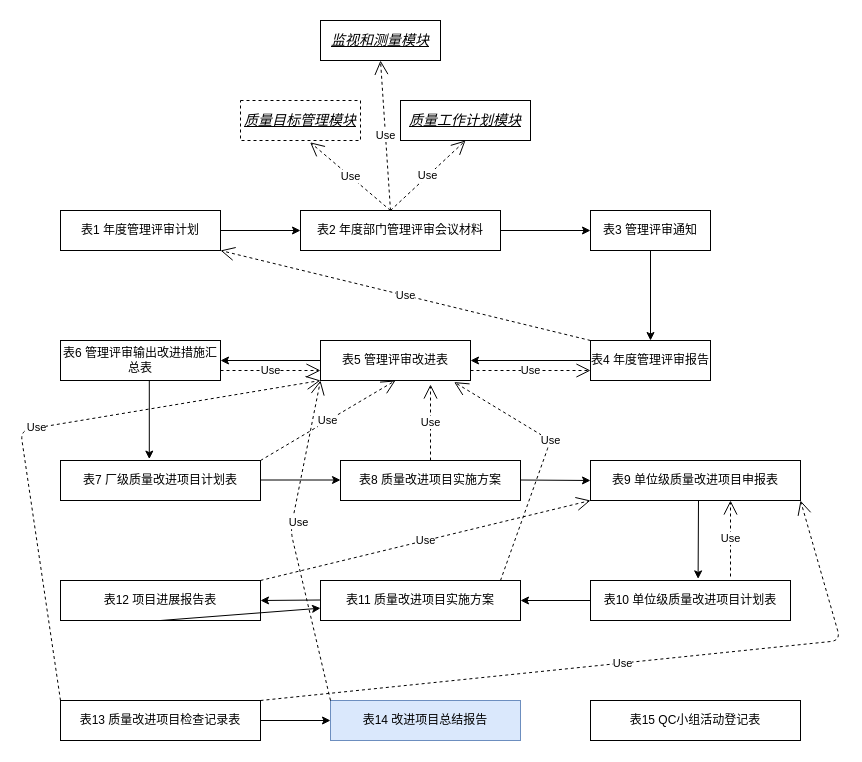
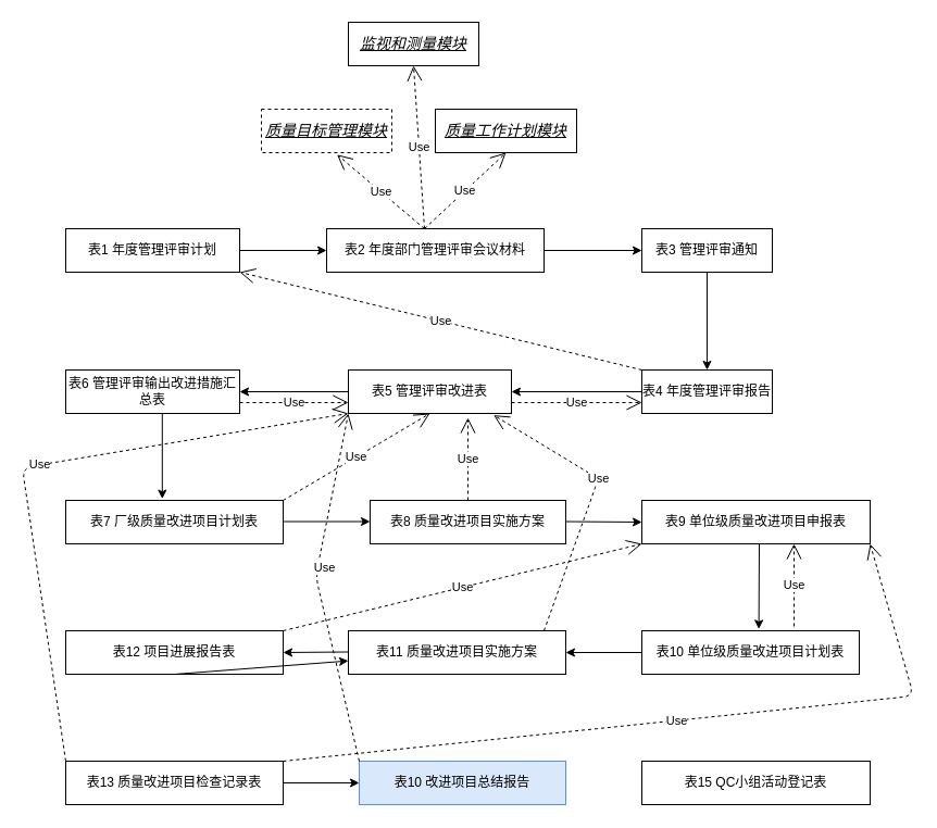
  <mxCell id="0" />
  <mxCell id="1" parent="0" />
  <mxCell id="2" value="表1 年度管理评审计划" style="rounded=0;whiteSpace=wrap;html=1;" vertex="1" parent="1"><mxGeometry x="60" y="210" width="160" height="40" as="geometry" /></mxCell>
  <mxCell id="3" value="表2 年度部门管理评审会议材料" style="rounded=0;whiteSpace=wrap;html=1;" vertex="1" parent="1"><mxGeometry x="300" y="210" width="200" height="40" as="geometry" /></mxCell>
  <mxCell id="4" value="" style="endArrow=classic;html=1;exitX=1;exitY=0.5;exitDx=0;exitDy=0;entryX=0;entryY=0.5;entryDx=0;entryDy=0;" edge="1" parent="1" source="2" target="3"><mxGeometry width="50" height="50" relative="1" as="geometry"><mxPoint x="380" y="420" as="sourcePoint" /><mxPoint x="430" y="370" as="targetPoint" /></mxGeometry></mxCell>
  <mxCell id="5" value="&lt;i&gt;&lt;u&gt;&lt;span style=&quot;font-size: 10.5pt&quot;&gt;质量目标管理模块&lt;/span&gt;&lt;/u&gt;&lt;/i&gt;" style="rounded=0;whiteSpace=wrap;html=1;dashed=1;" vertex="1" parent="1"><mxGeometry x="240" y="100" width="120" height="40" as="geometry" /></mxCell>
  <mxCell id="6" value="&lt;i&gt;&lt;u&gt;&lt;span style=&quot;font-size: 10.5pt&quot;&gt;质量工作计划模块&lt;/span&gt;&lt;/u&gt;&lt;/i&gt;" style="rounded=0;whiteSpace=wrap;html=1;" vertex="1" parent="1"><mxGeometry x="400" y="100" width="130" height="40" as="geometry" /></mxCell>
  <mxCell id="7" value="&lt;i&gt;&lt;u&gt;&lt;span style=&quot;font-size: 10.5pt&quot;&gt;监视和测量模块&lt;/span&gt;&lt;/u&gt;&lt;/i&gt;" style="rounded=0;whiteSpace=wrap;html=1;" vertex="1" parent="1"><mxGeometry x="320" y="20" width="120" height="40" as="geometry" /></mxCell>
  <mxCell id="8" value="Use" style="endArrow=open;endSize=12;dashed=1;html=1;exitX=0.45;exitY=0;exitDx=0;exitDy=0;exitPerimeter=0;entryX=0.58;entryY=1.045;entryDx=0;entryDy=0;entryPerimeter=0;" edge="1" parent="1" source="3" target="5"><mxGeometry width="160" relative="1" as="geometry"><mxPoint x="320" y="140" as="sourcePoint" /><mxPoint x="480" y="140" as="targetPoint" /></mxGeometry></mxCell>
  <mxCell id="9" value="Use" style="endArrow=open;endSize=12;dashed=1;html=1;exitX=0.45;exitY=0;exitDx=0;exitDy=0;exitPerimeter=0;entryX=0.5;entryY=1;entryDx=0;entryDy=0;" edge="1" parent="1" source="3" target="6"><mxGeometry width="160" relative="1" as="geometry"><mxPoint x="320" y="140" as="sourcePoint" /><mxPoint x="480" y="140" as="targetPoint" /></mxGeometry></mxCell>
  <mxCell id="10" value="Use" style="endArrow=open;endSize=12;dashed=1;html=1;entryX=0.5;entryY=1;entryDx=0;entryDy=0;" edge="1" parent="1" target="7"><mxGeometry width="160" relative="1" as="geometry"><mxPoint x="390" y="210" as="sourcePoint" /><mxPoint x="480" y="140" as="targetPoint" /></mxGeometry></mxCell>
  <mxCell id="11" value="表3 管理评审通知" style="rounded=0;whiteSpace=wrap;html=1;" vertex="1" parent="1"><mxGeometry x="590" y="210" width="120" height="40" as="geometry" /></mxCell>
  <mxCell id="12" value="" style="endArrow=classic;html=1;exitX=1;exitY=0.5;exitDx=0;exitDy=0;entryX=0;entryY=0.5;entryDx=0;entryDy=0;" edge="1" parent="1" source="3" target="11"><mxGeometry width="50" height="50" relative="1" as="geometry"><mxPoint x="380" y="270" as="sourcePoint" /><mxPoint x="430" y="220" as="targetPoint" /></mxGeometry></mxCell>
  <mxCell id="13" value="表4 年度管理评审报告" style="rounded=0;whiteSpace=wrap;html=1;" vertex="1" parent="1"><mxGeometry x="590" y="340" width="120" height="40" as="geometry" /></mxCell>
  <mxCell id="14" value="" style="endArrow=classic;html=1;exitX=0.5;exitY=1;exitDx=0;exitDy=0;entryX=0.5;entryY=0;entryDx=0;entryDy=0;" edge="1" parent="1" source="11" target="13"><mxGeometry width="50" height="50" relative="1" as="geometry"><mxPoint x="380" y="270" as="sourcePoint" /><mxPoint x="430" y="220" as="targetPoint" /></mxGeometry></mxCell>
  <mxCell id="15" value="Use" style="endArrow=open;endSize=12;dashed=1;html=1;entryX=1;entryY=1;entryDx=0;entryDy=0;" edge="1" parent="1" target="2"><mxGeometry width="160" relative="1" as="geometry"><mxPoint x="590" y="340" as="sourcePoint" /><mxPoint x="359.6" y="311.8" as="targetPoint" /></mxGeometry></mxCell>
  <mxCell id="16" value="表5 管理评审改进表" style="rounded=0;whiteSpace=wrap;html=1;" vertex="1" parent="1"><mxGeometry x="320" y="340" width="150" height="40" as="geometry" /></mxCell>
  <mxCell id="17" value="" style="endArrow=classic;html=1;exitX=0;exitY=0.5;exitDx=0;exitDy=0;entryX=1;entryY=0.5;entryDx=0;entryDy=0;" edge="1" parent="1" source="13" target="16"><mxGeometry width="50" height="50" relative="1" as="geometry"><mxPoint x="380" y="270" as="sourcePoint" /><mxPoint x="430" y="220" as="targetPoint" /></mxGeometry></mxCell>
  <mxCell id="18" value="Use" style="endArrow=open;endSize=12;dashed=1;html=1;" edge="1" parent="1"><mxGeometry width="160" relative="1" as="geometry"><mxPoint x="470" y="370" as="sourcePoint" /><mxPoint x="590" y="370" as="targetPoint" /></mxGeometry></mxCell>
  <mxCell id="19" value="表6 管理评审输出改进措施汇总表" style="rounded=0;whiteSpace=wrap;html=1;" vertex="1" parent="1"><mxGeometry x="60" y="340" width="160" height="40" as="geometry" /></mxCell>
  <mxCell id="20" value="" style="endArrow=classic;html=1;exitX=0;exitY=0.5;exitDx=0;exitDy=0;entryX=1;entryY=0.5;entryDx=0;entryDy=0;" edge="1" parent="1" source="16" target="19"><mxGeometry width="50" height="50" relative="1" as="geometry"><mxPoint x="230" y="240" as="sourcePoint" /><mxPoint x="310" y="240" as="targetPoint" /></mxGeometry></mxCell>
  <mxCell id="21" value="Use" style="endArrow=open;endSize=12;dashed=1;html=1;" edge="1" parent="1"><mxGeometry width="160" relative="1" as="geometry"><mxPoint x="220" y="370" as="sourcePoint" /><mxPoint x="320" y="370" as="targetPoint" /></mxGeometry></mxCell>
  <mxCell id="22" value="表7 厂级质量改进项目计划表" style="rounded=0;whiteSpace=wrap;html=1;" vertex="1" parent="1"><mxGeometry x="60" y="460" width="200" height="40" as="geometry" /></mxCell>
  <mxCell id="23" value="" style="endArrow=classic;html=1;exitX=0.555;exitY=1.005;exitDx=0;exitDy=0;exitPerimeter=0;entryX=0.444;entryY=-0.035;entryDx=0;entryDy=0;entryPerimeter=0;" edge="1" parent="1" source="19" target="22"><mxGeometry width="50" height="50" relative="1" as="geometry"><mxPoint x="380" y="270" as="sourcePoint" /><mxPoint x="430" y="220" as="targetPoint" /></mxGeometry></mxCell>
  <mxCell id="24" value="Use" style="endArrow=open;endSize=12;dashed=1;html=1;exitX=1;exitY=0;exitDx=0;exitDy=0;entryX=0.5;entryY=1;entryDx=0;entryDy=0;" edge="1" parent="1" source="22" target="16"><mxGeometry width="160" relative="1" as="geometry"><mxPoint x="460" y="430" as="sourcePoint" /><mxPoint x="580" y="430" as="targetPoint" /></mxGeometry></mxCell>
  <mxCell id="25" value="表8 质量改进项目实施方案" style="rounded=0;whiteSpace=wrap;html=1;" vertex="1" parent="1"><mxGeometry x="340" y="460" width="180" height="40" as="geometry" /></mxCell>
  <mxCell id="26" value="Use" style="endArrow=open;endSize=12;dashed=1;html=1;exitX=0.5;exitY=0;exitDx=0;exitDy=0;" edge="1" parent="1" source="25"><mxGeometry width="160" relative="1" as="geometry"><mxPoint x="270" y="470" as="sourcePoint" /><mxPoint x="430" y="384" as="targetPoint" /></mxGeometry></mxCell>
  <mxCell id="27" value="" style="endArrow=classic;html=1;exitX=1;exitY=0.5;exitDx=0;exitDy=0;entryX=0;entryY=0.5;entryDx=0;entryDy=0;" edge="1" parent="1"><mxGeometry width="50" height="50" relative="1" as="geometry"><mxPoint x="260" y="479.5" as="sourcePoint" /><mxPoint x="340" y="479.5" as="targetPoint" /></mxGeometry></mxCell>
  <mxCell id="28" value="表9 单位级质量改进项目申报表" style="rounded=0;whiteSpace=wrap;html=1;" vertex="1" parent="1"><mxGeometry x="590" y="460" width="210" height="40" as="geometry" /></mxCell>
  <mxCell id="29" value="" style="endArrow=classic;html=1;exitX=1;exitY=0.5;exitDx=0;exitDy=0;" edge="1" parent="1"><mxGeometry width="50" height="50" relative="1" as="geometry"><mxPoint x="520" y="479.5" as="sourcePoint" /><mxPoint x="590" y="480" as="targetPoint" /></mxGeometry></mxCell>
  <mxCell id="30" value="表10 单位级质量改进项目计划表" style="rounded=0;whiteSpace=wrap;html=1;" vertex="1" parent="1"><mxGeometry x="590" y="580" width="200" height="40" as="geometry" /></mxCell>
  <mxCell id="31" value="" style="endArrow=classic;html=1;entryX=0.538;entryY=-0.04;entryDx=0;entryDy=0;entryPerimeter=0;" edge="1" parent="1" target="30"><mxGeometry width="50" height="50" relative="1" as="geometry"><mxPoint x="698" y="500" as="sourcePoint" /><mxPoint x="600" y="490" as="targetPoint" /></mxGeometry></mxCell>
  <mxCell id="32" value="Use" style="endArrow=open;endSize=12;dashed=1;html=1;" edge="1" parent="1"><mxGeometry width="160" relative="1" as="geometry"><mxPoint x="730" y="576" as="sourcePoint" /><mxPoint x="730" y="500" as="targetPoint" /></mxGeometry></mxCell>
  <mxCell id="33" value="表11 质量改进项目实施方案" style="rounded=0;whiteSpace=wrap;html=1;" vertex="1" parent="1"><mxGeometry x="320" y="580" width="200" height="40" as="geometry" /></mxCell>
  <mxCell id="34" value="" style="endArrow=classic;html=1;exitX=0;exitY=0.5;exitDx=0;exitDy=0;entryX=1;entryY=0.5;entryDx=0;entryDy=0;" edge="1" parent="1" source="30" target="33"><mxGeometry width="50" height="50" relative="1" as="geometry"><mxPoint x="530" y="489.5" as="sourcePoint" /><mxPoint x="600" y="490" as="targetPoint" /></mxGeometry></mxCell>
  <mxCell id="35" value="Use" style="endArrow=open;endSize=12;dashed=1;html=1;entryX=0.891;entryY=1.04;entryDx=0;entryDy=0;entryPerimeter=0;" edge="1" parent="1" target="16"><mxGeometry x="0.138" width="160" relative="1" as="geometry"><mxPoint x="500" y="580" as="sourcePoint" /><mxPoint x="500" y="504" as="targetPoint" /><Array as="points"><mxPoint x="550" y="440" /></Array><mxPoint as="offset" /></mxGeometry></mxCell>
  <mxCell id="36" value="表12 项目进展报告表" style="rounded=0;whiteSpace=wrap;html=1;" vertex="1" parent="1"><mxGeometry x="60" y="580" width="200" height="40" as="geometry" /></mxCell>
  <mxCell id="37" value="" style="endArrow=classic;html=1;exitX=0;exitY=0.5;exitDx=0;exitDy=0;entryX=1;entryY=0.5;entryDx=0;entryDy=0;" edge="1" parent="1" target="36"><mxGeometry width="50" height="50" relative="1" as="geometry"><mxPoint x="320" y="599.5" as="sourcePoint" /><mxPoint x="250" y="599.5" as="targetPoint" /></mxGeometry></mxCell>
  <mxCell id="38" value="Use" style="endArrow=open;endSize=12;dashed=1;html=1;exitX=1;exitY=0;exitDx=0;exitDy=0;entryX=0;entryY=1;entryDx=0;entryDy=0;" edge="1" parent="1" source="36" target="28"><mxGeometry width="160" relative="1" as="geometry"><mxPoint x="320" y="450" as="sourcePoint" /><mxPoint x="280" y="550" as="targetPoint" /></mxGeometry></mxCell>
  <mxCell id="39" value="表13 质量改进项目检查记录表" style="rounded=0;whiteSpace=wrap;html=1;" vertex="1" parent="1"><mxGeometry x="60" y="700" width="200" height="40" as="geometry" /></mxCell>
  <mxCell id="40" value="" style="endArrow=classic;html=1;exitX=0.5;exitY=1;exitDx=0;exitDy=0;" edge="1" parent="1" source="36" target="33"><mxGeometry width="50" height="50" relative="1" as="geometry"><mxPoint x="440" y="760" as="sourcePoint" /><mxPoint x="490" y="710" as="targetPoint" /></mxGeometry></mxCell>
  <mxCell id="41" value="Use" style="endArrow=open;endSize=12;dashed=1;html=1;exitX=1;exitY=0;exitDx=0;exitDy=0;entryX=1;entryY=1;entryDx=0;entryDy=0;" edge="1" parent="1" source="39" target="28"><mxGeometry width="160" relative="1" as="geometry"><mxPoint x="320" y="550" as="sourcePoint" /><mxPoint x="850" y="670" as="targetPoint" /><Array as="points"><mxPoint x="840" y="640" /></Array></mxGeometry></mxCell>
  <mxCell id="42" value="Use" style="endArrow=open;endSize=12;dashed=1;html=1;exitX=0;exitY=0;exitDx=0;exitDy=0;entryX=0;entryY=1;entryDx=0;entryDy=0;" edge="1" parent="1" source="39" target="16"><mxGeometry width="160" relative="1" as="geometry"><mxPoint x="320" y="550" as="sourcePoint" /><mxPoint x="480" y="550" as="targetPoint" /><Array as="points"><mxPoint x="20" y="430" /></Array></mxGeometry></mxCell>
- <mxCell id="43" value="表14 改进项目总结报告" style="rounded=0;whiteSpace=wrap;html=1;fillColor=#dae8fc;strokeColor=#6c8ebf;" vertex="1" parent="1"><mxGeometry x="330" y="700" width="190" height="40" as="geometry" /></mxCell>
+ <mxCell id="43" value="表10 改进项目总结报告" style="rounded=0;whiteSpace=wrap;html=1;fillColor=#dae8fc;strokeColor=#6c8ebf;" vertex="1" parent="1"><mxGeometry x="330" y="700" width="190" height="40" as="geometry" /></mxCell>
  <mxCell id="44" value="" style="endArrow=classic;html=1;exitX=1;exitY=0.5;exitDx=0;exitDy=0;entryX=0;entryY=0.5;entryDx=0;entryDy=0;" edge="1" parent="1" source="39" target="43"><mxGeometry width="50" height="50" relative="1" as="geometry"><mxPoint x="380" y="580" as="sourcePoint" /><mxPoint x="430" y="530" as="targetPoint" /></mxGeometry></mxCell>
  <mxCell id="45" value="Use" style="endArrow=open;endSize=12;dashed=1;html=1;exitX=0;exitY=0;exitDx=0;exitDy=0;" edge="1" parent="1" source="43"><mxGeometry x="0.124" y="-6" width="160" relative="1" as="geometry"><mxPoint x="320" y="520" as="sourcePoint" /><mxPoint x="320" y="380" as="targetPoint" /><Array as="points"><mxPoint x="290" y="530" /></Array><mxPoint as="offset" /></mxGeometry></mxCell>
  <mxCell id="46" value="表15 QC小组活动登记表" style="rounded=0;whiteSpace=wrap;html=1;" vertex="1" parent="1"><mxGeometry x="590" y="700" width="210" height="40" as="geometry" /></mxCell>
